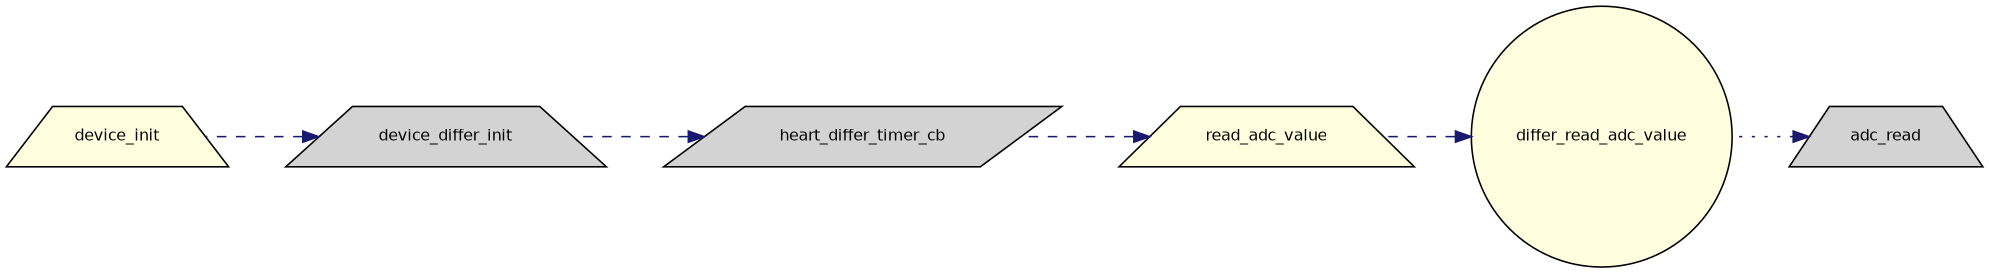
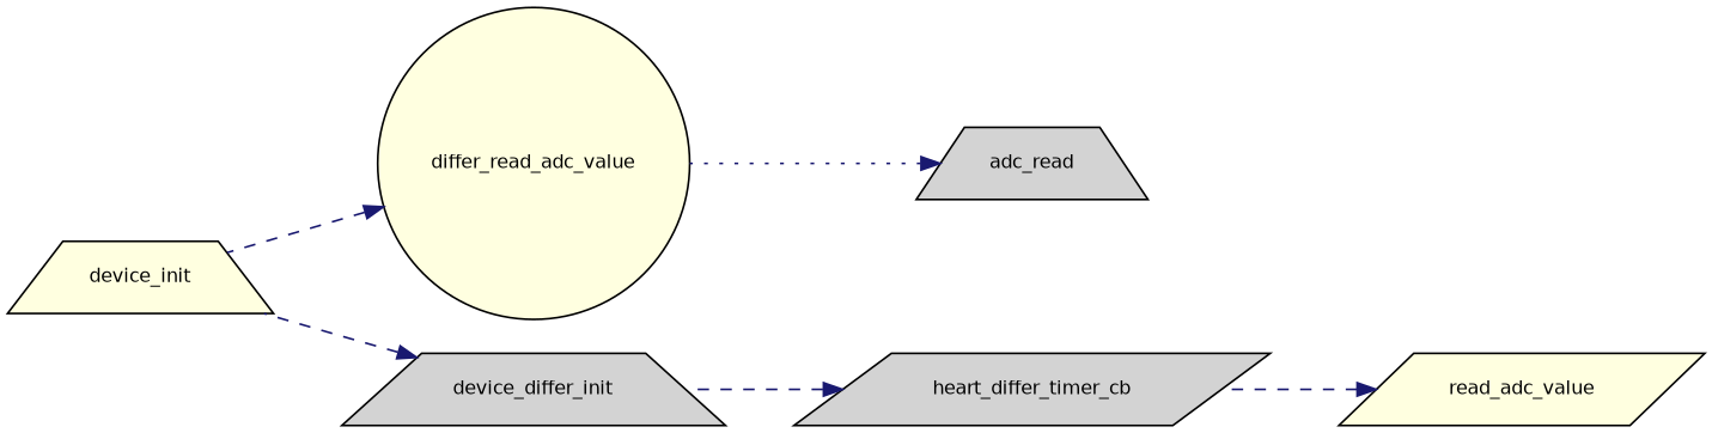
  digraph {
    rankdir=RL
    node [color=black fillcolor=lightgrey fontname=Helvetica fontsize=10 shape=trapezium style=filled]
    edge [color=midnightblue dir=back fontname=Helvetica fontsize=10 labelfontname=Helvetica labelfontsize=10 style=dashed]
    n1 [fontcolor=black height=0.2 label=adc_read width=0.4]
    n2 [fillcolor=lightyellow height=0.2 label=differ_read_adc_value shape=circle width=0.4]
-   n3 [fillcolor=lightyellow height=0.2 label=read_adc_value width=0.4]
+   n3 [fillcolor=lightyellow height=0.2 label=read_adc_value shape=parallelogram width=0.4]
    n4 [height=0.2 label=heart_differ_timer_cb shape=parallelogram width=0.4]
    n5 [height=0.2 label=device_differ_init width=0.4]
    n6 [fillcolor=lightyellow height=0.2 label=device_init width=0.4]
    n1 -> n2 [style=dotted]
-   n2 -> n3
+   n2 -> n6
    n3 -> n4
    n4 -> n5
    n5 -> n6
  }
